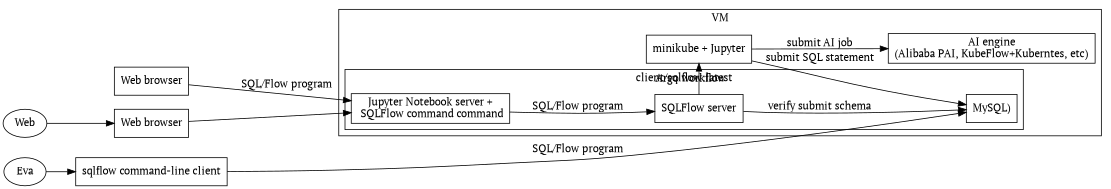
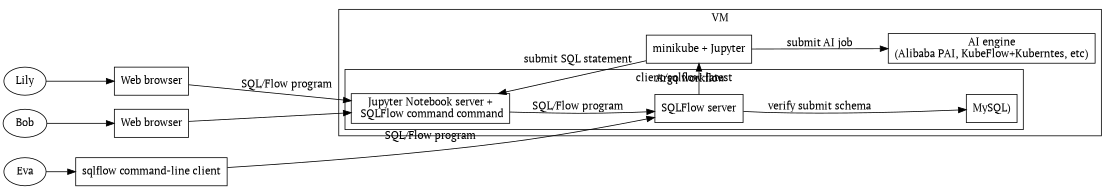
  digraph {
    fontname="PT Serif"
    rankdir=LR
    node [fontname="PT Serif" shape=box]
    edge [fontname="PT Serif"]
-   n2 [label=Web shape=oval]
+   n1 [label=Lily shape=oval]
+   n2 [label=Bob shape=oval]
    n3 [label=Eva shape=oval]
    n4 [label="Web browser"]
    n5 [label="Web browser"]
    n6 [label="sqlflow command-line client"]
    n7 [label="Jupyter Notebook server +\n SQLFlow command command"]
    n8 [label="SQLFlow server"]
    n9 [label="MySQL)"]
    n10 [label="minikube + Jupyter"]
    n11 [label="AI engine\n(Alibaba PAI, KubeFlow+Kuberntes, etc)"]
    subgraph sub_1 {
      rank=same
+     n1
      n2
      n3
    }
    subgraph sub_2 {
      rank=same
      n4
      n5
      n6
    }
    subgraph cluster_3 {
      label=VM
      n10
      n11
      subgraph cluster_4 {
        label="client/sqlflow:latest"
        n7
        n8
        n9
      }
    }
+   n1 -> n4
    n2 -> n5
    n3 -> n6
    n4 -> n7 [label="SQL/Flow program"]
    n5 -> n7
-   n6 -> n9 [label="SQL/Flow program"]
+   n6 -> n8 [label="SQL/Flow program"]
    n7 -> n8 [label="SQL/Flow program"]
    n8 -> n9 [label="verify submit schema"]
    n8 -> n10 [label="Argo workflow"]
-   n10 -> n9 [label="submit SQL statement"]
+   n10 -> n7 [label="submit SQL statement"]
    n10 -> n11 [label="submit AI job"]
  }
